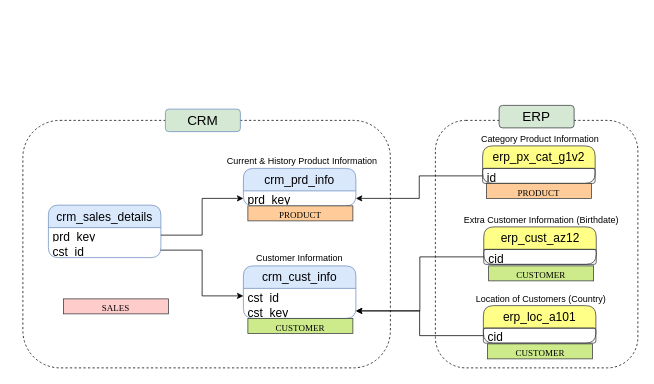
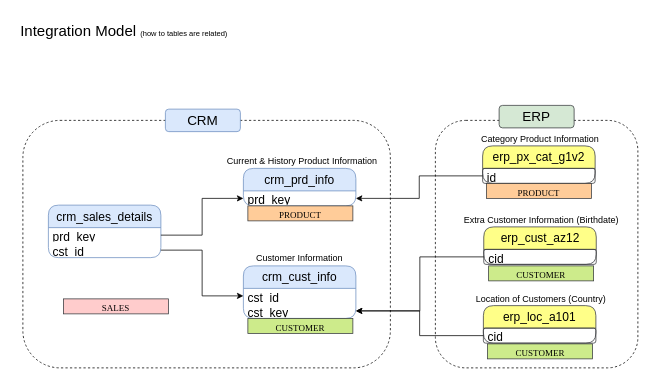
  <mxCell id="0" />
  <mxCell id="1" parent="0" />
  <mxCell id="2" value="" style="rounded=1;whiteSpace=wrap;html=1;fillColor=none;dashed=1;strokeColor=default;" parent="1" vertex="1"><mxGeometry x="580" y="160" width="270" height="330" as="geometry" /></mxCell>
  <mxCell id="3" value="" style="rounded=1;whiteSpace=wrap;html=1;fillColor=none;dashed=1;" parent="1" vertex="1"><mxGeometry x="30" y="160" width="490" height="330" as="geometry" /></mxCell>
+ <mxCell id="4" value="&lt;font style=&quot;font-size: 20px;&quot;&gt;Integration Model &lt;/font&gt;&lt;font size=&quot;1&quot; style=&quot;&quot;&gt;(how to tables are related)&lt;/font&gt;" style="text;html=1;align=center;verticalAlign=middle;whiteSpace=wrap;rounded=0;" parent="1" vertex="1"><mxGeometry x="20" width="290" height="40" as="geometry" y="20" /></mxCell>
  <mxCell id="5" value="&lt;font style=&quot;font-size: 16px;&quot;&gt;crm_cust_info&lt;/font&gt;" style="swimlane;fontStyle=0;childLayout=stackLayout;horizontal=1;startSize=30;horizontalStack=0;resizeParent=1;resizeParentMax=0;resizeLast=0;collapsible=1;marginBottom=0;whiteSpace=wrap;html=1;fillColor=#dae8fc;strokeColor=#6c8ebf;rounded=1;" parent="1" vertex="1"><mxGeometry x="324" y="354" width="150" height="70" as="geometry" /></mxCell>
  <mxCell id="6" value="&lt;font style=&quot;font-size: 16px;&quot;&gt;cst_id&amp;nbsp;&amp;nbsp;&lt;/font&gt;" style="text;strokeColor=none;fillColor=none;align=left;verticalAlign=middle;spacingLeft=4;spacingRight=4;overflow=hidden;points=[[0,0.5],[1,0.5]];portConstraint=eastwest;rotatable=0;whiteSpace=wrap;html=1;rounded=1;" parent="5" vertex="1"><mxGeometry y="30" width="150" height="20" as="geometry" /></mxCell>
  <mxCell id="7" value="&lt;font style=&quot;font-size: 16px;&quot;&gt;cst_key&lt;/font&gt;" style="text;strokeColor=none;fillColor=none;align=left;verticalAlign=middle;spacingLeft=4;spacingRight=4;overflow=hidden;points=[[0,0.5],[1,0.5]];portConstraint=eastwest;rotatable=0;whiteSpace=wrap;html=1;rounded=1;" parent="5" vertex="1"><mxGeometry y="50" width="150" height="20" as="geometry" /></mxCell>
  <mxCell id="8" value="Customer Information" style="text;html=1;align=center;verticalAlign=middle;whiteSpace=wrap;rounded=0;" parent="1" vertex="1"><mxGeometry x="329" y="329" width="140" height="30" as="geometry" /></mxCell>
  <mxCell id="9" value="&lt;font style=&quot;font-size: 16px;&quot;&gt;crm_prd_info&lt;/font&gt;" style="swimlane;fontStyle=0;childLayout=stackLayout;horizontal=1;startSize=30;horizontalStack=0;resizeParent=1;resizeParentMax=0;resizeLast=0;collapsible=1;marginBottom=0;whiteSpace=wrap;html=1;fillColor=#dae8fc;strokeColor=#6c8ebf;rounded=1;" parent="1" vertex="1"><mxGeometry x="324" y="224" width="150" height="50" as="geometry" /></mxCell>
  <mxCell id="10" value="&lt;font style=&quot;font-size: 16px;&quot;&gt;prd_key&lt;/font&gt;" style="text;strokeColor=none;fillColor=none;align=left;verticalAlign=middle;spacingLeft=4;spacingRight=4;overflow=hidden;points=[[0,0.5],[1,0.5]];portConstraint=eastwest;rotatable=0;whiteSpace=wrap;html=1;rounded=1;" parent="9" vertex="1"><mxGeometry y="30" width="150" height="20" as="geometry" /></mxCell>
  <mxCell id="11" value="Current &amp;amp; History Product&amp;nbsp;&lt;span style=&quot;background-color: transparent; color: light-dark(rgb(0, 0, 0), rgb(255, 255, 255));&quot;&gt;Information&lt;/span&gt;" style="text;html=1;align=center;verticalAlign=middle;whiteSpace=wrap;rounded=0;" parent="1" vertex="1"><mxGeometry x="290" y="200" width="225" height="30" as="geometry" /></mxCell>
  <mxCell id="12" value="&lt;font style=&quot;font-size: 16px;&quot;&gt;crm_sales_details&lt;/font&gt;" style="swimlane;fontStyle=0;childLayout=stackLayout;horizontal=1;startSize=30;horizontalStack=0;resizeParent=1;resizeParentMax=0;resizeLast=0;collapsible=1;marginBottom=0;whiteSpace=wrap;html=1;fillColor=#dae8fc;strokeColor=#6c8ebf;rounded=1;" parent="1" vertex="1"><mxGeometry x="64" y="273" width="150" height="70" as="geometry" /></mxCell>
  <mxCell id="13" value="&lt;font style=&quot;font-size: 16px;&quot;&gt;prd_key&lt;/font&gt;" style="text;strokeColor=none;fillColor=none;align=left;verticalAlign=middle;spacingLeft=4;spacingRight=4;overflow=hidden;points=[[0,0.5],[1,0.5]];portConstraint=eastwest;rotatable=0;whiteSpace=wrap;html=1;rounded=1;" parent="12" vertex="1"><mxGeometry y="30" width="150" height="20" as="geometry" /></mxCell>
  <mxCell id="14" value="&lt;font style=&quot;font-size: 16px;&quot;&gt;cst_id&lt;/font&gt;" style="text;strokeColor=none;fillColor=none;align=left;verticalAlign=middle;spacingLeft=4;spacingRight=4;overflow=hidden;points=[[0,0.5],[1,0.5]];portConstraint=eastwest;rotatable=0;whiteSpace=wrap;html=1;rounded=1;" parent="12" vertex="1"><mxGeometry y="50" width="150" height="20" as="geometry" /></mxCell>
  <mxCell id="15" style="edgeStyle=orthogonalEdgeStyle;rounded=0;orthogonalLoop=1;jettySize=auto;html=1;entryX=0;entryY=0.5;entryDx=0;entryDy=0;" parent="1" source="14" target="6" edge="1"><mxGeometry relative="1" as="geometry" /></mxCell>
  <mxCell id="16" style="edgeStyle=orthogonalEdgeStyle;rounded=0;orthogonalLoop=1;jettySize=auto;html=1;entryX=0;entryY=0.5;entryDx=0;entryDy=0;" parent="1" source="13" target="10" edge="1"><mxGeometry relative="1" as="geometry" /></mxCell>
  <mxCell id="17" value="&lt;font style=&quot;font-size: 16px;&quot;&gt;erp_cust_az12&lt;/font&gt;" style="swimlane;fontStyle=0;childLayout=stackLayout;horizontal=1;startSize=30;horizontalStack=0;resizeParent=1;resizeParentMax=0;resizeLast=0;collapsible=1;marginBottom=0;whiteSpace=wrap;html=1;fillColor=#ffff88;strokeColor=#36393d;rounded=1;" parent="1" vertex="1"><mxGeometry x="644.5" y="302" width="150" height="50" as="geometry" /></mxCell>
  <mxCell id="18" value="&lt;font style=&quot;font-size: 16px;&quot;&gt;cid&lt;/font&gt;" style="text;strokeColor=#36393d;fillColor=none;align=left;verticalAlign=middle;spacingLeft=4;spacingRight=4;overflow=hidden;points=[[0,0.5],[1,0.5]];portConstraint=eastwest;rotatable=0;whiteSpace=wrap;html=1;rounded=1;" parent="17" vertex="1"><mxGeometry y="30" width="150" height="20" as="geometry" /></mxCell>
  <mxCell id="19" value="Extra Customer Information (Birthdate)" style="text;html=1;align=center;verticalAlign=middle;whiteSpace=wrap;rounded=0;" parent="1" vertex="1"><mxGeometry x="608.5" y="278" width="225" height="30" as="geometry" /></mxCell>
  <mxCell id="20" value="&lt;font style=&quot;font-size: 16px;&quot;&gt;erp_loc_a101&lt;/font&gt;" style="swimlane;fontStyle=0;childLayout=stackLayout;horizontal=1;startSize=30;horizontalStack=0;resizeParent=1;resizeParentMax=0;resizeLast=0;collapsible=1;marginBottom=0;whiteSpace=wrap;html=1;fillColor=#ffff88;strokeColor=#36393d;rounded=1;" parent="1" vertex="1"><mxGeometry x="644" y="407" width="150" height="50" as="geometry" /></mxCell>
  <mxCell id="21" value="&lt;font style=&quot;font-size: 16px;&quot;&gt;cid&lt;/font&gt;" style="text;strokeColor=#36393d;fillColor=none;align=left;verticalAlign=middle;spacingLeft=4;spacingRight=4;overflow=hidden;points=[[0,0.5],[1,0.5]];portConstraint=eastwest;rotatable=0;whiteSpace=wrap;html=1;rounded=1;" parent="20" vertex="1"><mxGeometry y="30" width="150" height="20" as="geometry" /></mxCell>
  <mxCell id="22" value="Location of Customers (Country)" style="text;html=1;align=center;verticalAlign=middle;whiteSpace=wrap;rounded=0;" parent="1" vertex="1"><mxGeometry x="624" y="383" width="194" height="30" as="geometry" /></mxCell>
  <mxCell id="23" value="&lt;font style=&quot;font-size: 16px;&quot;&gt;erp_px_cat_g1v2&lt;/font&gt;" style="swimlane;fontStyle=0;childLayout=stackLayout;horizontal=1;startSize=30;horizontalStack=0;resizeParent=1;resizeParentMax=0;resizeLast=0;collapsible=1;marginBottom=0;whiteSpace=wrap;html=1;fillColor=#ffff88;strokeColor=#36393d;rounded=1;" parent="1" vertex="1"><mxGeometry x="643" y="194" width="150" height="50" as="geometry" /></mxCell>
  <mxCell id="24" value="&lt;font style=&quot;font-size: 16px;&quot;&gt;id&lt;/font&gt;" style="text;strokeColor=#36393d;fillColor=none;align=left;verticalAlign=middle;spacingLeft=4;spacingRight=4;overflow=hidden;points=[[0,0.5],[1,0.5]];portConstraint=eastwest;rotatable=0;whiteSpace=wrap;html=1;rounded=1;" parent="23" vertex="1"><mxGeometry y="30" width="150" height="20" as="geometry" /></mxCell>
  <mxCell id="25" value="Category Product Information&amp;nbsp;" style="text;html=1;align=center;verticalAlign=middle;whiteSpace=wrap;rounded=0;" parent="1" vertex="1"><mxGeometry x="612.5" y="170" width="217" height="30" as="geometry" /></mxCell>
  <mxCell id="26" style="edgeStyle=orthogonalEdgeStyle;rounded=0;orthogonalLoop=1;jettySize=auto;html=1;entryX=1;entryY=0.5;entryDx=0;entryDy=0;" parent="1" source="24" target="10" edge="1"><mxGeometry relative="1" as="geometry" /></mxCell>
  <mxCell id="27" style="edgeStyle=orthogonalEdgeStyle;rounded=0;orthogonalLoop=1;jettySize=auto;html=1;entryX=1;entryY=0.5;entryDx=0;entryDy=0;" parent="1" source="18" target="7" edge="1"><mxGeometry relative="1" as="geometry" /></mxCell>
  <mxCell id="28" style="edgeStyle=orthogonalEdgeStyle;rounded=0;orthogonalLoop=1;jettySize=auto;html=1;entryX=1;entryY=0.5;entryDx=0;entryDy=0;" parent="1" source="21" target="7" edge="1"><mxGeometry relative="1" as="geometry" /></mxCell>
- <mxCell id="29" value="&lt;font style=&quot;font-size: 18px;&quot;&gt;CRM&lt;/font&gt;" style="rounded=1;whiteSpace=wrap;html=1;fillColor=#d5e8d4;strokeColor=#6c8ebf;" parent="1" vertex="1"><mxGeometry x="220" y="145" width="100" height="30" as="geometry" /></mxCell>
+ <mxCell id="29" value="&lt;font style=&quot;font-size: 18px;&quot;&gt;CRM&lt;/font&gt;" style="rounded=1;whiteSpace=wrap;html=1;fillColor=#dae8fc;strokeColor=#6c8ebf;" parent="1" vertex="1"><mxGeometry x="220" y="145" width="100" height="30" as="geometry" /></mxCell>
  <mxCell id="30" value="&lt;font style=&quot;font-size: 18px;&quot;&gt;ERP&lt;/font&gt;" style="rounded=1;whiteSpace=wrap;html=1;fillColor=#d5e8d4;strokeColor=#36393d;" parent="1" vertex="1"><mxGeometry x="665" y="140" width="100" height="30" as="geometry" /></mxCell>
  <mxCell id="31" value="&lt;font style=&quot;font-size: 12px;&quot; face=&quot;Tahoma&quot;&gt;PRODUCT&lt;/font&gt;" style="text;html=1;strokeColor=#36393d;fillColor=#ffcc99;align=center;verticalAlign=middle;whiteSpace=wrap;overflow=hidden;fontSize=15;" vertex="1" parent="1"><mxGeometry x="330" y="274" width="140" height="20" as="geometry" /></mxCell>
  <mxCell id="32" value="&lt;font style=&quot;font-size: 12px;&quot; face=&quot;Tahoma&quot;&gt;PRODUCT&lt;/font&gt;" style="text;html=1;strokeColor=#36393d;fillColor=#ffcc99;align=center;verticalAlign=middle;whiteSpace=wrap;overflow=hidden;fontSize=15;" vertex="1" parent="1"><mxGeometry x="648" y="244" width="140" height="20" as="geometry" /></mxCell>
  <mxCell id="33" value="&lt;font style=&quot;font-size: 12px;&quot; face=&quot;Tahoma&quot;&gt;CUSTOMER&lt;/font&gt;" style="text;html=1;strokeColor=#36393d;fillColor=#cdeb8b;align=center;verticalAlign=middle;whiteSpace=wrap;overflow=hidden;fontSize=15;" vertex="1" parent="1"><mxGeometry x="651" y="354" width="140" height="20" as="geometry" /></mxCell>
  <mxCell id="34" value="&lt;font style=&quot;font-size: 12px;&quot; face=&quot;Tahoma&quot;&gt;CUSTOMER&lt;/font&gt;" style="text;html=1;strokeColor=#36393d;fillColor=#cdeb8b;align=center;verticalAlign=middle;whiteSpace=wrap;overflow=hidden;fontSize=15;" vertex="1" parent="1"><mxGeometry x="649.5" y="458" width="140" height="20" as="geometry" /></mxCell>
  <mxCell id="35" value="&lt;font style=&quot;font-size: 12px;&quot; face=&quot;Tahoma&quot;&gt;CUSTOMER&lt;/font&gt;" style="text;html=1;strokeColor=#36393d;fillColor=#cdeb8b;align=center;verticalAlign=middle;whiteSpace=wrap;overflow=hidden;fontSize=15;" vertex="1" parent="1"><mxGeometry x="330" y="424" width="140" height="20" as="geometry" /></mxCell>
  <mxCell id="36" value="&lt;font style=&quot;font-size: 12px;&quot; face=&quot;Tahoma&quot;&gt;SALES&lt;/font&gt;" style="text;html=1;strokeColor=#36393d;fillColor=#ffcccc;align=center;verticalAlign=middle;whiteSpace=wrap;overflow=hidden;fontSize=15;" vertex="1" parent="1"><mxGeometry x="84" y="398" width="140" height="20" as="geometry" /></mxCell>
